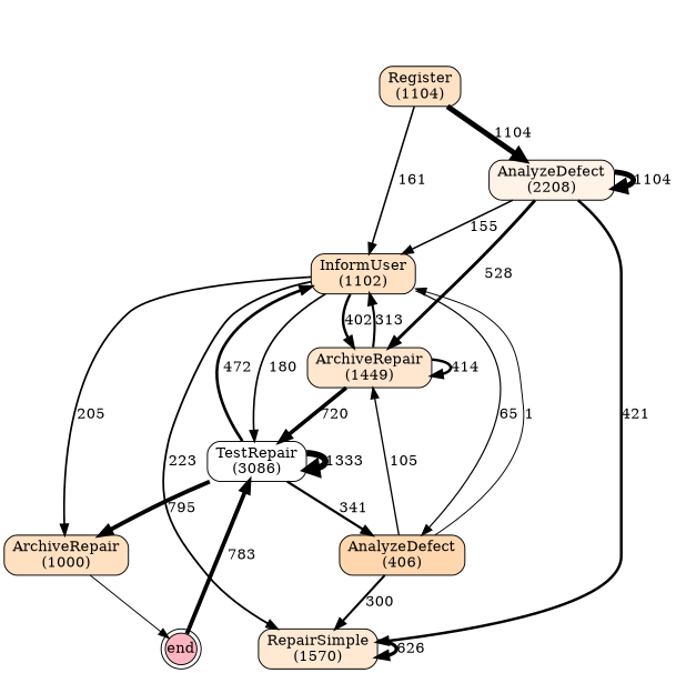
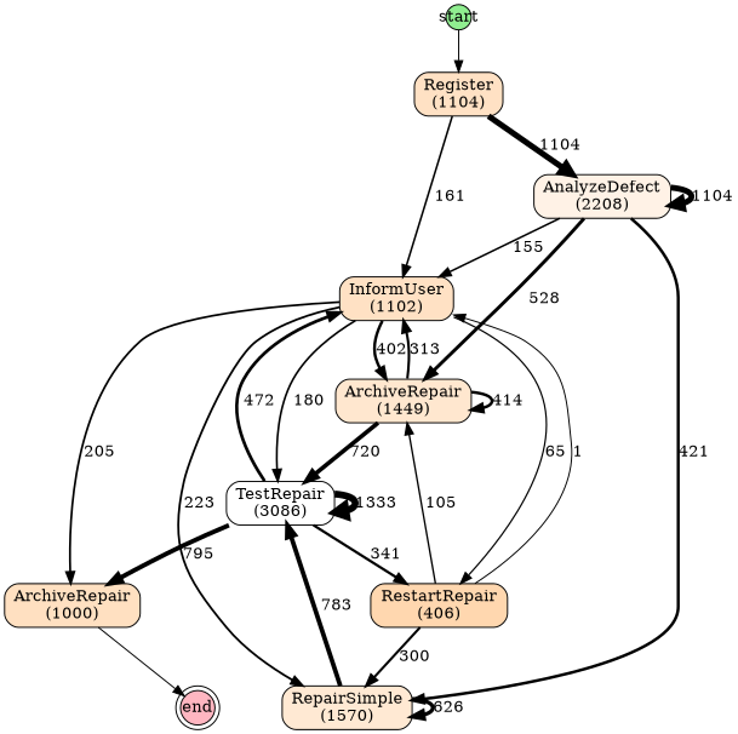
  digraph {
    rankdir=TB
    node [fillcolor="#FF993349" shape=box style="rounded,filled"]
    n1 [label="Register\n(1104)"]
    n2 [fillcolor="#FF99331f" label="AnalyzeDefect\n(2208)"]
    n3 [label="InformUser\n(1102)"]
    n4 [fillcolor="#FF99333c" label="ArchiveRepair\n(1449)"]
    n5 [fillcolor="#FF993337" label="RepairSimple\n(1570)"]
    n6 [fillcolor="#FF993300" label="TestRepair\n(3086)"]
-   n7 [fillcolor="#FF993363" label="AnalyzeDefect\n(406)"]
+   n7 [fillcolor="#FF993363" label="RestartRepair\n(406)"]
    n8 [fillcolor="#FF99334d" label="ArchiveRepair\n(1000)"]
    end [fillcolor="#FFB6C1" fixedsize=true shape=doublecircle width=0.3]
+   start [fillcolor="#90EE90" fixedsize=true shape=circle width=0.3]
    n1 -> n2 [label=1104 penwidth=5.14039039039039]
    n1 -> n3 [label=161 penwidth=1.6006006006006006]
    n2 -> n2 [label=1104 penwidth=5.14039039039039]
    n2 -> n3 [label=155 penwidth=1.578078078078078]
    n2 -> n4 [label=528 penwidth=2.978228228228228]
    n2 -> n5 [label=421 penwidth=2.5765765765765765]
    n3 -> n4 [label=402 penwidth=2.505255255255255]
    n3 -> n5 [label=223 penwidth=1.8333333333333333]
    n3 -> n6 [label=180 penwidth=1.671921921921922]
    n3 -> n7 [label=65 penwidth=1.2402402402402402]
    n3 -> n8 [label=205 penwidth=1.7657657657657657]
    n4 -> n3 [label=313 penwidth=2.171171171171171]
    n4 -> n4 [label=414 penwidth=2.5503003003003]
    n4 -> n6 [label=720 penwidth=3.698948948948949]
    n5 -> n5 [label=626 penwidth=3.346096096096096]
-   end -> n6 [label=783 penwidth=3.9354354354354357]
+   n5 -> n6 [label=783 penwidth=3.9354354354354357]
    n6 -> n3 [label=472 penwidth=2.768018018018018]
    n6 -> n6 [label=1333 penwidth=6.0]
    n6 -> n7 [label=341 penwidth=2.2762762762762763]
    n6 -> n8 [label=795 penwidth=3.9804804804804808]
    n7 -> n3 [label=1 penwidth=1.0]
    n7 -> n4 [label=105 penwidth=1.3903903903903905]
    n7 -> n5 [label=300 penwidth=2.1223723723723724]
    n8 -> end
+   start -> n1
  }
